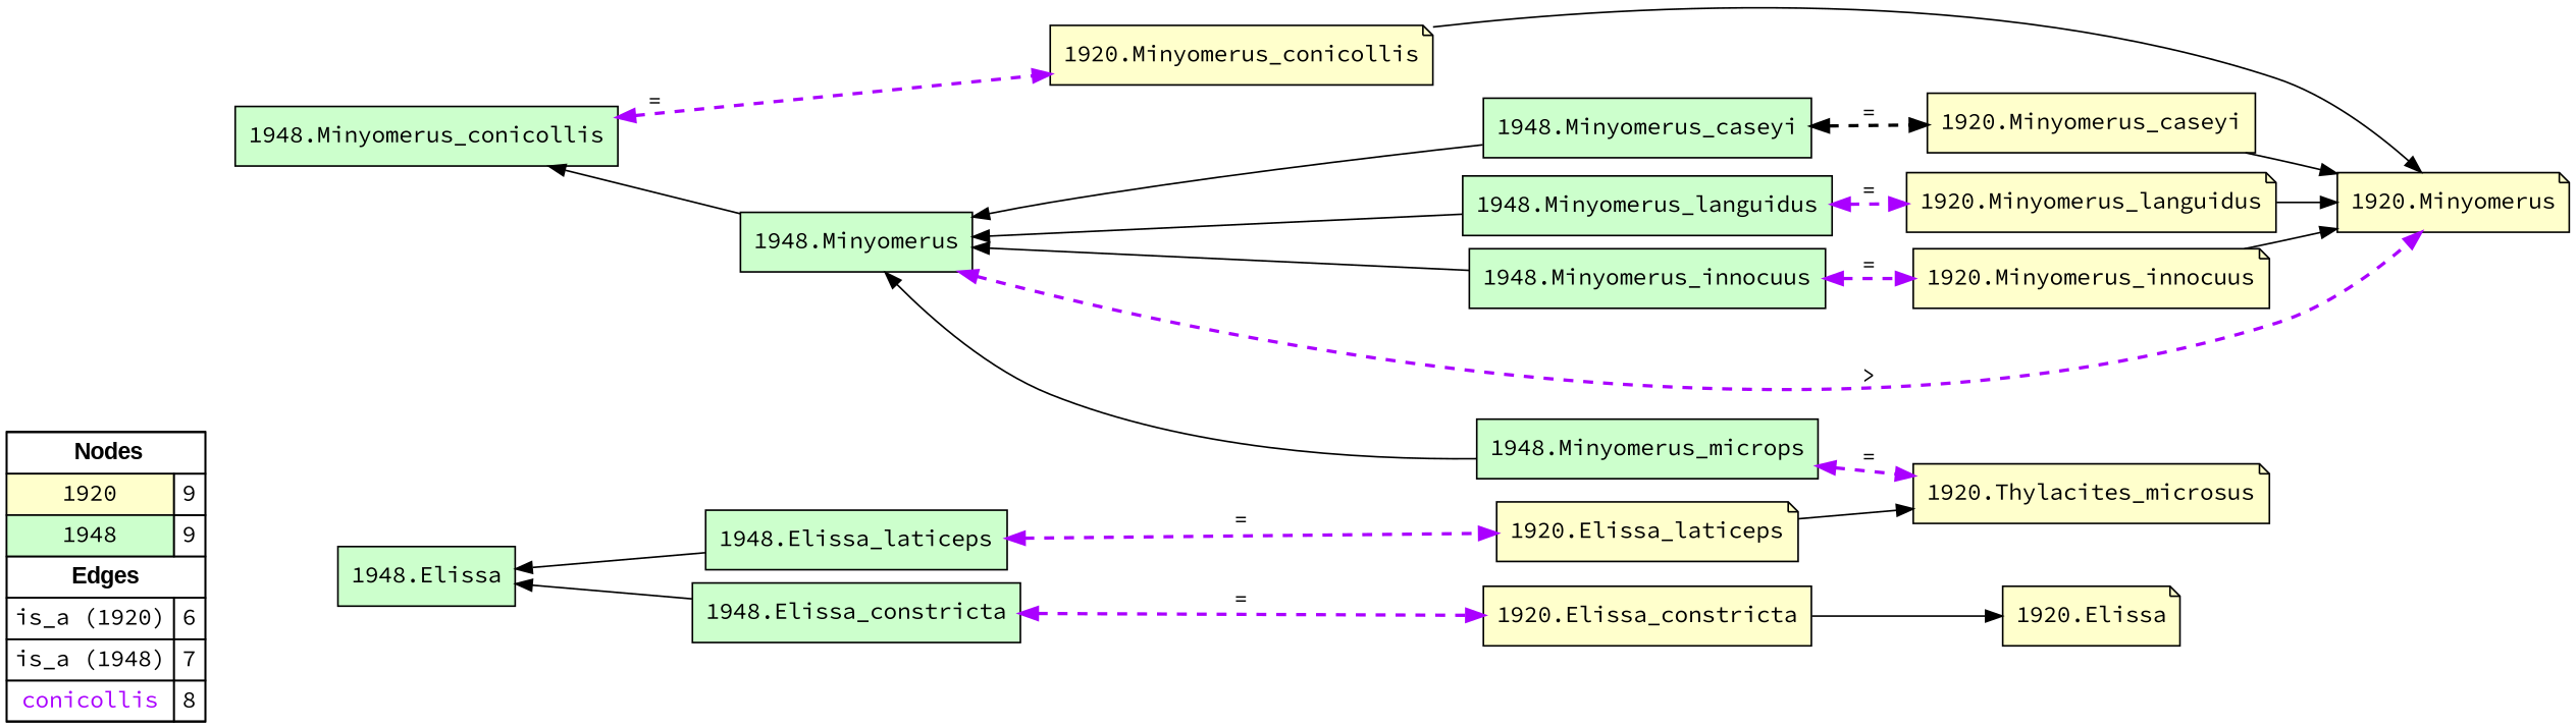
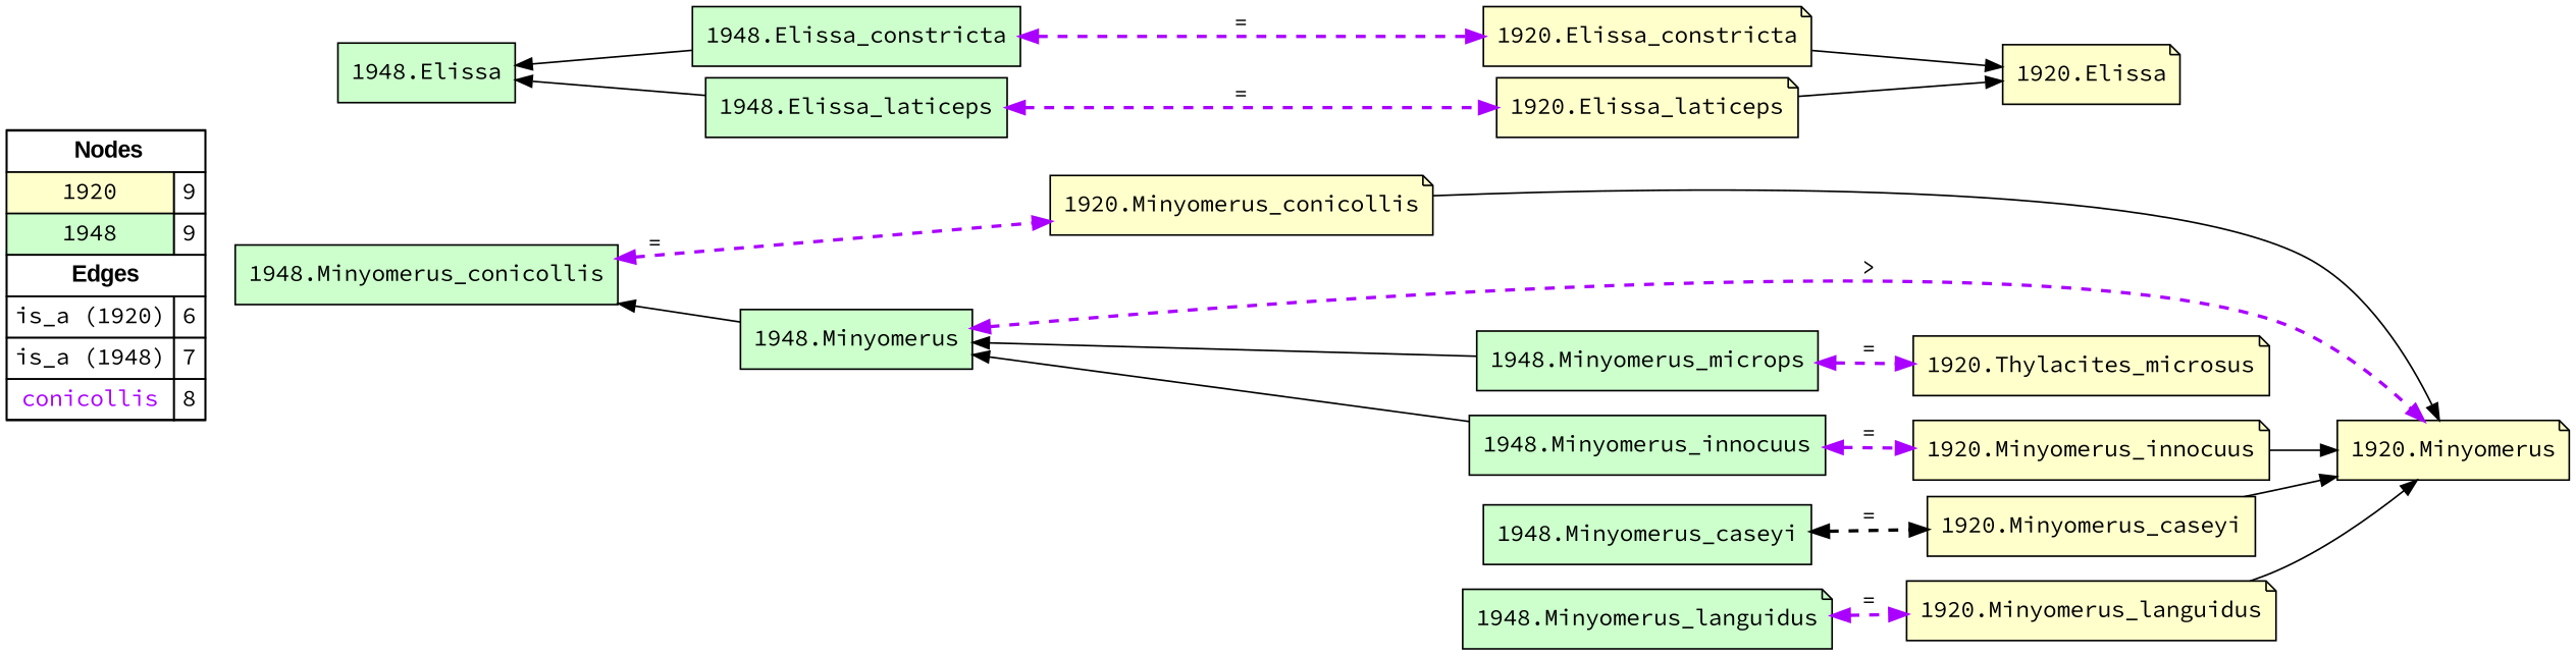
  digraph {
    fontname="Source Code Pro"
    rankdir=LR
    node [fillcolor="#FFFFCC" fontname="Source Code Pro" shape=box style=filled]
    edge [color="#000000" constraint=true dir=both fontname="Source Code Pro" penwidth=1 style=solid]
    n1 [fillcolor=white label=<   <TABLE BORDER="0" CELLBORDER="1" CELLSPACING="0" CELLPADDING="4">  <TR> <TD COLSPAN="2"><font face="Arial Black"> Nodes</font></TD> </TR>  <TR>   <TD bgcolor="#FFFFCC" fontname="helvetica">1920</TD>   <TD>9</TD>   </TR>  <TR>   <TD bgcolor="#CCFFCC" fontname="helvetica">1948</TD>   <TD>9</TD>   </TR>  <TR> <TD COLSPAN="2"><font face = "Arial Black"> Edges </font></TD> </TR>  <TR>   <TD><font color ="#000000">is_a (1920)</font></TD><TD>6</TD> </TR> <TR>   <TD><font color ="#000000">is_a (1948)</font></TD><TD>7</TD> </TR> <TR>   <TD><font color ="#AA00FF">conicollis</font></TD><TD>8</TD> </TR> </TABLE>   > margin=0]
    "1920.Minyomerus_languidus" [shape=note]
    "1920.Minyomerus" [shape=note]
    "1920.Thylacites_microsus" [shape=note]
    "1920.Minyomerus_conicollis" [shape=note]
    "1920.Elissa_laticeps" [shape=note]
    "1920.Elissa" [shape=note]
    "1920.Minyomerus_innocuus" [shape=note]
    "1920.Minyomerus_caseyi"
-   "1920.Elissa_constricta"
+   "1920.Elissa_constricta" [shape=note]
    "1948.Elissa" [fillcolor="#CCFFCC"]
    "1948.Elissa_constricta" [fillcolor="#CCFFCC"]
    "1948.Elissa_laticeps" [fillcolor="#CCFFCC"]
    "1948.Minyomerus_microps" [fillcolor="#CCFFCC"]
    "1948.Minyomerus_caseyi" [fillcolor="#CCFFCC"]
-   "1948.Minyomerus_languidus" [fillcolor="#CCFFCC"]
+   "1948.Minyomerus_languidus" [fillcolor="#CCFFCC" shape=note]
    "1948.Minyomerus_conicollis" [fillcolor="#CCFFCC"]
    "1948.Minyomerus" [fillcolor="#CCFFCC"]
    "1948.Minyomerus_innocuus" [fillcolor="#CCFFCC"]
    subgraph sub_1 {
      rank=source
      n1
    }
    "1920.Minyomerus_languidus" -> "1920.Minyomerus" [dir=forward]
    "1920.Minyomerus_conicollis" -> "1920.Minyomerus" [dir=forward]
-   "1920.Elissa_laticeps" -> "1920.Thylacites_microsus" [dir=forward]
+   "1920.Elissa_laticeps" -> "1920.Elissa" [dir=forward]
    "1920.Minyomerus_innocuus" -> "1920.Minyomerus" [dir=forward]
    "1920.Minyomerus_caseyi" -> "1920.Minyomerus" [dir=forward]
    "1920.Elissa_constricta" -> "1920.Elissa" [dir=forward]
    "1948.Elissa" -> "1948.Elissa_constricta" [dir=back]
    "1948.Elissa" -> "1948.Elissa_laticeps" [dir=back]
    "1948.Elissa_constricta" -> "1920.Elissa_constricta" [color="#AA00FF" label="=" penwidth=2 style=dashed]
    "1948.Elissa_laticeps" -> "1920.Elissa_laticeps" [color="#AA00FF" label="=" penwidth=2 style=dashed]
    "1948.Minyomerus_microps" -> "1920.Thylacites_microsus" [color="#AA00FF" label="=" penwidth=2 style=dashed]
    "1948.Minyomerus_caseyi" -> "1920.Minyomerus_caseyi" [label="=" penwidth=2 style=dashed]
    "1948.Minyomerus_languidus" -> "1920.Minyomerus_languidus" [color="#AA00FF" label="=" penwidth=2 style=dashed]
    "1948.Minyomerus_conicollis" -> "1920.Minyomerus_conicollis" [color="#AA00FF" label="=" penwidth=2 style=dashed]
    "1948.Minyomerus_conicollis" -> "1948.Minyomerus" [dir=back]
    "1948.Minyomerus" -> "1920.Minyomerus" [color="#AA00FF" label=">" penwidth=2 style=dashed]
    "1948.Minyomerus" -> "1948.Minyomerus_microps" [dir=back]
-   "1948.Minyomerus" -> "1948.Minyomerus_caseyi" [dir=back]
-   "1948.Minyomerus" -> "1948.Minyomerus_languidus" [dir=back]
    "1948.Minyomerus" -> "1948.Minyomerus_innocuus" [dir=back]
    "1948.Minyomerus_innocuus" -> "1920.Minyomerus_innocuus" [color="#AA00FF" label="=" penwidth=2 style=dashed]
  }
